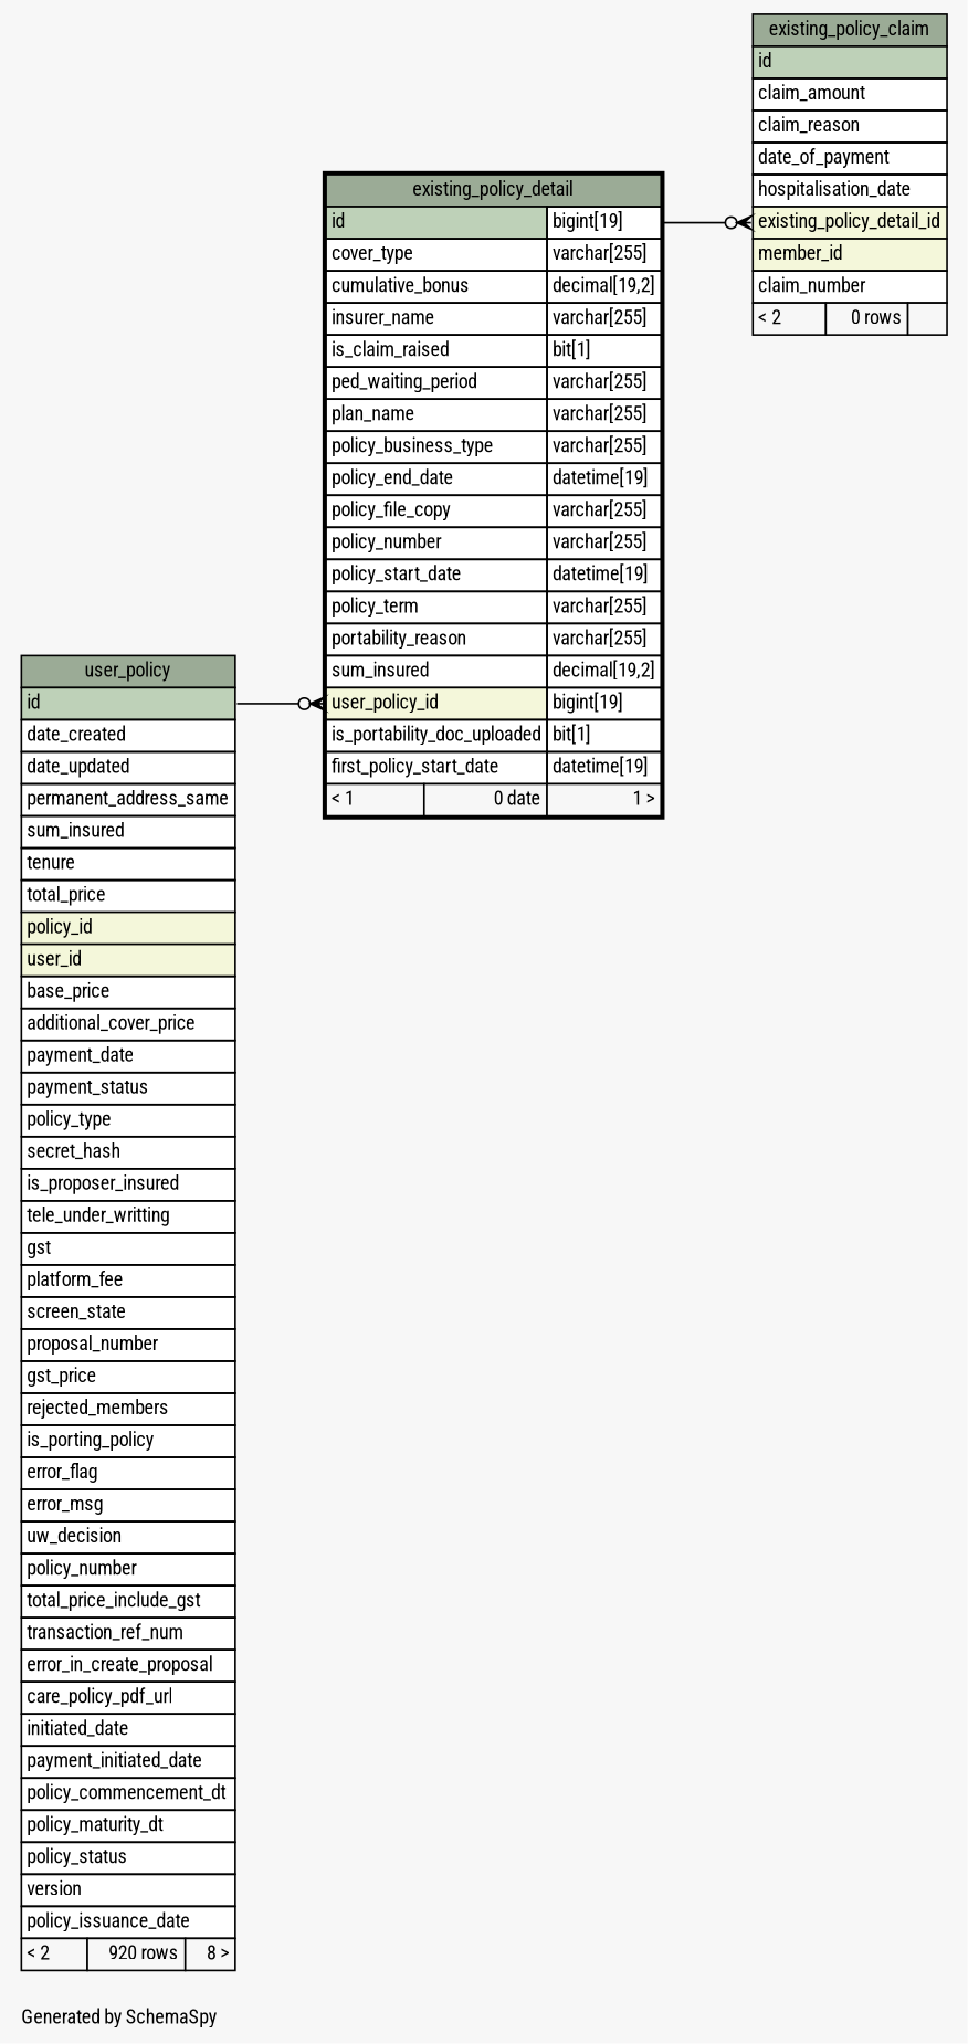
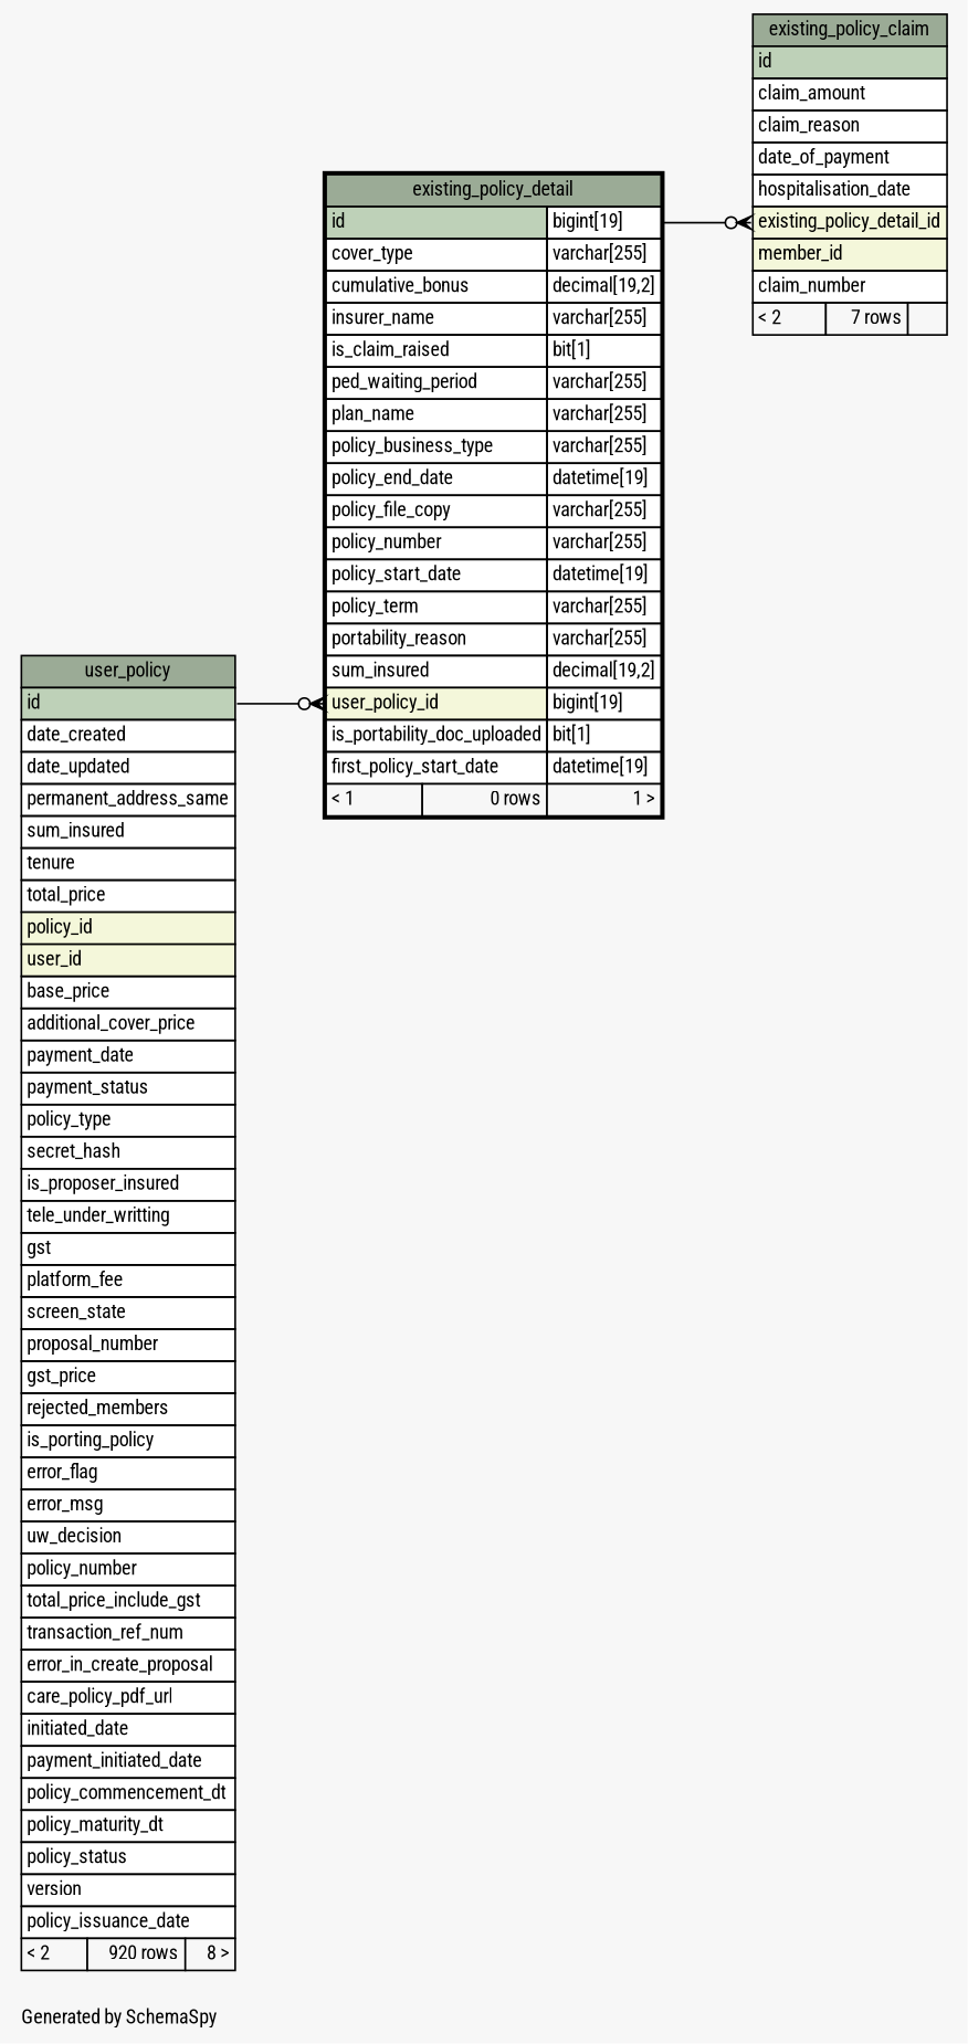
  digraph {
    bgcolor="#f7f7f7"
    fontname="Roboto Condensed"
    fontsize=11
    label="\nGenerated by SchemaSpy"
    labeljust=l
    nodesep=0.18
    rankdir=RL
    ranksep=0.46
    node [fontname="Roboto Condensed" fontsize=11 shape=plaintext]
    edge [arrowhead=none arrowsize=0.8 arrowtail=crowodot dir=back fontname="Roboto Condensed"]
-   n1 [label=<     <TABLE BORDER="0" CELLBORDER="1" CELLSPACING="0" BGCOLOR="#ffffff">       <TR><TD COLSPAN="3" BGCOLOR="#9bab96" ALIGN="CENTER">existing_policy_claim</TD></TR>       <TR><TD PORT="id" COLSPAN="3" BGCOLOR="#bed1b8" ALIGN="LEFT">id</TD></TR>       <TR><TD PORT="claim_amount" COLSPAN="3" ALIGN="LEFT">claim_amount</TD></TR>       <TR><TD PORT="claim_reason" COLSPAN="3" ALIGN="LEFT">claim_reason</TD></TR>       <TR><TD PORT="date_of_payment" COLSPAN="3" ALIGN="LEFT">date_of_payment</TD></TR>       <TR><TD PORT="hospitalisation_date" COLSPAN="3" ALIGN="LEFT">hospitalisation_date</TD></TR>       <TR><TD PORT="existing_policy_detail_id" COLSPAN="3" BGCOLOR="#f4f7da" ALIGN="LEFT">existing_policy_detail_id</TD></TR>       <TR><TD PORT="member_id" COLSPAN="3" BGCOLOR="#f4f7da" ALIGN="LEFT">member_id</TD></TR>       <TR><TD PORT="claim_number" COLSPAN="3" ALIGN="LEFT">claim_number</TD></TR>       <TR><TD ALIGN="LEFT" BGCOLOR="#f7f7f7">&lt; 2</TD><TD ALIGN="RIGHT" BGCOLOR="#f7f7f7">0 rows</TD><TD ALIGN="RIGHT" BGCOLOR="#f7f7f7">  </TD></TR>     </TABLE>>]
-   n2 [label=<     <TABLE BORDER="2" CELLBORDER="1" CELLSPACING="0" BGCOLOR="#ffffff">       <TR><TD COLSPAN="3" BGCOLOR="#9bab96" ALIGN="CENTER">existing_policy_detail</TD></TR>       <TR><TD PORT="id" COLSPAN="2" BGCOLOR="#bed1b8" ALIGN="LEFT">id</TD><TD PORT="id.type" ALIGN="LEFT">bigint[19]</TD></TR>       <TR><TD PORT="cover_type" COLSPAN="2" ALIGN="LEFT">cover_type</TD><TD PORT="cover_type.type" ALIGN="LEFT">varchar[255]</TD></TR>       <TR><TD PORT="cumulative_bonus" COLSPAN="2" ALIGN="LEFT">cumulative_bonus</TD><TD PORT="cumulative_bonus.type" ALIGN="LEFT">decimal[19,2]</TD></TR>       <TR><TD PORT="insurer_name" COLSPAN="2" ALIGN="LEFT">insurer_name</TD><TD PORT="insurer_name.type" ALIGN="LEFT">varchar[255]</TD></TR>       <TR><TD PORT="is_claim_raised" COLSPAN="2" ALIGN="LEFT">is_claim_raised</TD><TD PORT="is_claim_raised.type" ALIGN="LEFT">bit[1]</TD></TR>       <TR><TD PORT="ped_waiting_period" COLSPAN="2" ALIGN="LEFT">ped_waiting_period</TD><TD PORT="ped_waiting_period.type" ALIGN="LEFT">varchar[255]</TD></TR>       <TR><TD PORT="plan_name" COLSPAN="2" ALIGN="LEFT">plan_name</TD><TD PORT="plan_name.type" ALIGN="LEFT">varchar[255]</TD></TR>       <TR><TD PORT="policy_business_type" COLSPAN="2" ALIGN="LEFT">policy_business_type</TD><TD PORT="policy_business_type.type" ALIGN="LEFT">varchar[255]</TD></TR>       <TR><TD PORT="policy_end_date" COLSPAN="2" ALIGN="LEFT">policy_end_date</TD><TD PORT="policy_end_date.type" ALIGN="LEFT">datetime[19]</TD></TR>       <TR><TD PORT="policy_file_copy" COLSPAN="2" ALIGN="LEFT">policy_file_copy</TD><TD PORT="policy_file_copy.type" ALIGN="LEFT">varchar[255]</TD></TR>       <TR><TD PORT="policy_number" COLSPAN="2" ALIGN="LEFT">policy_number</TD><TD PORT="policy_number.type" ALIGN="LEFT">varchar[255]</TD></TR>       <TR><TD PORT="policy_start_date" COLSPAN="2" ALIGN="LEFT">policy_start_date</TD><TD PORT="policy_start_date.type" ALIGN="LEFT">datetime[19]</TD></TR>       <TR><TD PORT="policy_term" COLSPAN="2" ALIGN="LEFT">policy_term</TD><TD PORT="policy_term.type" ALIGN="LEFT">varchar[255]</TD></TR>       <TR><TD PORT="portability_reason" COLSPAN="2" ALIGN="LEFT">portability_reason</TD><TD PORT="portability_reason.type" ALIGN="LEFT">varchar[255]</TD></TR>       <TR><TD PORT="sum_insured" COLSPAN="2" ALIGN="LEFT">sum_insured</TD><TD PORT="sum_insured.type" ALIGN="LEFT">decimal[19,2]</TD></TR>       <TR><TD PORT="user_policy_id" COLSPAN="2" BGCOLOR="#f4f7da" ALIGN="LEFT">user_policy_id</TD><TD PORT="user_policy_id.type" ALIGN="LEFT">bigint[19]</TD></TR>       <TR><TD PORT="is_portability_doc_uploaded" COLSPAN="2" ALIGN="LEFT">is_portability_doc_uploaded</TD><TD PORT="is_portability_doc_uploaded.type" ALIGN="LEFT">bit[1]</TD></TR>       <TR><TD PORT="first_policy_start_date" COLSPAN="2" ALIGN="LEFT">first_policy_start_date</TD><TD PORT="first_policy_start_date.type" ALIGN="LEFT">datetime[19]</TD></TR>       <TR><TD ALIGN="LEFT" BGCOLOR="#f7f7f7">&lt; 1</TD><TD ALIGN="RIGHT" BGCOLOR="#f7f7f7">0 date</TD><TD ALIGN="RIGHT" BGCOLOR="#f7f7f7">1 &gt;</TD></TR>     </TABLE>>]
+   n1 [label=<     <TABLE BORDER="0" CELLBORDER="1" CELLSPACING="0" BGCOLOR="#ffffff">       <TR><TD COLSPAN="3" BGCOLOR="#9bab96" ALIGN="CENTER">existing_policy_claim</TD></TR>       <TR><TD PORT="id" COLSPAN="3" BGCOLOR="#bed1b8" ALIGN="LEFT">id</TD></TR>       <TR><TD PORT="claim_amount" COLSPAN="3" ALIGN="LEFT">claim_amount</TD></TR>       <TR><TD PORT="claim_reason" COLSPAN="3" ALIGN="LEFT">claim_reason</TD></TR>       <TR><TD PORT="date_of_payment" COLSPAN="3" ALIGN="LEFT">date_of_payment</TD></TR>       <TR><TD PORT="hospitalisation_date" COLSPAN="3" ALIGN="LEFT">hospitalisation_date</TD></TR>       <TR><TD PORT="existing_policy_detail_id" COLSPAN="3" BGCOLOR="#f4f7da" ALIGN="LEFT">existing_policy_detail_id</TD></TR>       <TR><TD PORT="member_id" COLSPAN="3" BGCOLOR="#f4f7da" ALIGN="LEFT">member_id</TD></TR>       <TR><TD PORT="claim_number" COLSPAN="3" ALIGN="LEFT">claim_number</TD></TR>       <TR><TD ALIGN="LEFT" BGCOLOR="#f7f7f7">&lt; 2</TD><TD ALIGN="RIGHT" BGCOLOR="#f7f7f7">7 rows</TD><TD ALIGN="RIGHT" BGCOLOR="#f7f7f7">  </TD></TR>     </TABLE>>]
+   n2 [label=<     <TABLE BORDER="2" CELLBORDER="1" CELLSPACING="0" BGCOLOR="#ffffff">       <TR><TD COLSPAN="3" BGCOLOR="#9bab96" ALIGN="CENTER">existing_policy_detail</TD></TR>       <TR><TD PORT="id" COLSPAN="2" BGCOLOR="#bed1b8" ALIGN="LEFT">id</TD><TD PORT="id.type" ALIGN="LEFT">bigint[19]</TD></TR>       <TR><TD PORT="cover_type" COLSPAN="2" ALIGN="LEFT">cover_type</TD><TD PORT="cover_type.type" ALIGN="LEFT">varchar[255]</TD></TR>       <TR><TD PORT="cumulative_bonus" COLSPAN="2" ALIGN="LEFT">cumulative_bonus</TD><TD PORT="cumulative_bonus.type" ALIGN="LEFT">decimal[19,2]</TD></TR>       <TR><TD PORT="insurer_name" COLSPAN="2" ALIGN="LEFT">insurer_name</TD><TD PORT="insurer_name.type" ALIGN="LEFT">varchar[255]</TD></TR>       <TR><TD PORT="is_claim_raised" COLSPAN="2" ALIGN="LEFT">is_claim_raised</TD><TD PORT="is_claim_raised.type" ALIGN="LEFT">bit[1]</TD></TR>       <TR><TD PORT="ped_waiting_period" COLSPAN="2" ALIGN="LEFT">ped_waiting_period</TD><TD PORT="ped_waiting_period.type" ALIGN="LEFT">varchar[255]</TD></TR>       <TR><TD PORT="plan_name" COLSPAN="2" ALIGN="LEFT">plan_name</TD><TD PORT="plan_name.type" ALIGN="LEFT">varchar[255]</TD></TR>       <TR><TD PORT="policy_business_type" COLSPAN="2" ALIGN="LEFT">policy_business_type</TD><TD PORT="policy_business_type.type" ALIGN="LEFT">varchar[255]</TD></TR>       <TR><TD PORT="policy_end_date" COLSPAN="2" ALIGN="LEFT">policy_end_date</TD><TD PORT="policy_end_date.type" ALIGN="LEFT">datetime[19]</TD></TR>       <TR><TD PORT="policy_file_copy" COLSPAN="2" ALIGN="LEFT">policy_file_copy</TD><TD PORT="policy_file_copy.type" ALIGN="LEFT">varchar[255]</TD></TR>       <TR><TD PORT="policy_number" COLSPAN="2" ALIGN="LEFT">policy_number</TD><TD PORT="policy_number.type" ALIGN="LEFT">varchar[255]</TD></TR>       <TR><TD PORT="policy_start_date" COLSPAN="2" ALIGN="LEFT">policy_start_date</TD><TD PORT="policy_start_date.type" ALIGN="LEFT">datetime[19]</TD></TR>       <TR><TD PORT="policy_term" COLSPAN="2" ALIGN="LEFT">policy_term</TD><TD PORT="policy_term.type" ALIGN="LEFT">varchar[255]</TD></TR>       <TR><TD PORT="portability_reason" COLSPAN="2" ALIGN="LEFT">portability_reason</TD><TD PORT="portability_reason.type" ALIGN="LEFT">varchar[255]</TD></TR>       <TR><TD PORT="sum_insured" COLSPAN="2" ALIGN="LEFT">sum_insured</TD><TD PORT="sum_insured.type" ALIGN="LEFT">decimal[19,2]</TD></TR>       <TR><TD PORT="user_policy_id" COLSPAN="2" BGCOLOR="#f4f7da" ALIGN="LEFT">user_policy_id</TD><TD PORT="user_policy_id.type" ALIGN="LEFT">bigint[19]</TD></TR>       <TR><TD PORT="is_portability_doc_uploaded" COLSPAN="2" ALIGN="LEFT">is_portability_doc_uploaded</TD><TD PORT="is_portability_doc_uploaded.type" ALIGN="LEFT">bit[1]</TD></TR>       <TR><TD PORT="first_policy_start_date" COLSPAN="2" ALIGN="LEFT">first_policy_start_date</TD><TD PORT="first_policy_start_date.type" ALIGN="LEFT">datetime[19]</TD></TR>       <TR><TD ALIGN="LEFT" BGCOLOR="#f7f7f7">&lt; 1</TD><TD ALIGN="RIGHT" BGCOLOR="#f7f7f7">0 rows</TD><TD ALIGN="RIGHT" BGCOLOR="#f7f7f7">1 &gt;</TD></TR>     </TABLE>>]
    n3 [label=<     <TABLE BORDER="0" CELLBORDER="1" CELLSPACING="0" BGCOLOR="#ffffff">       <TR><TD COLSPAN="3" BGCOLOR="#9bab96" ALIGN="CENTER">user_policy</TD></TR>       <TR><TD PORT="id" COLSPAN="3" BGCOLOR="#bed1b8" ALIGN="LEFT">id</TD></TR>       <TR><TD PORT="date_created" COLSPAN="3" ALIGN="LEFT">date_created</TD></TR>       <TR><TD PORT="date_updated" COLSPAN="3" ALIGN="LEFT">date_updated</TD></TR>       <TR><TD PORT="permanent_address_same" COLSPAN="3" ALIGN="LEFT">permanent_address_same</TD></TR>       <TR><TD PORT="sum_insured" COLSPAN="3" ALIGN="LEFT">sum_insured</TD></TR>       <TR><TD PORT="tenure" COLSPAN="3" ALIGN="LEFT">tenure</TD></TR>       <TR><TD PORT="total_price" COLSPAN="3" ALIGN="LEFT">total_price</TD></TR>       <TR><TD PORT="policy_id" COLSPAN="3" BGCOLOR="#f4f7da" ALIGN="LEFT">policy_id</TD></TR>       <TR><TD PORT="user_id" COLSPAN="3" BGCOLOR="#f4f7da" ALIGN="LEFT">user_id</TD></TR>       <TR><TD PORT="base_price" COLSPAN="3" ALIGN="LEFT">base_price</TD></TR>       <TR><TD PORT="additional_cover_price" COLSPAN="3" ALIGN="LEFT">additional_cover_price</TD></TR>       <TR><TD PORT="payment_date" COLSPAN="3" ALIGN="LEFT">payment_date</TD></TR>       <TR><TD PORT="payment_status" COLSPAN="3" ALIGN="LEFT">payment_status</TD></TR>       <TR><TD PORT="policy_type" COLSPAN="3" ALIGN="LEFT">policy_type</TD></TR>       <TR><TD PORT="secret_hash" COLSPAN="3" ALIGN="LEFT">secret_hash</TD></TR>       <TR><TD PORT="is_proposer_insured" COLSPAN="3" ALIGN="LEFT">is_proposer_insured</TD></TR>       <TR><TD PORT="tele_under_writting" COLSPAN="3" ALIGN="LEFT">tele_under_writting</TD></TR>       <TR><TD PORT="gst" COLSPAN="3" ALIGN="LEFT">gst</TD></TR>       <TR><TD PORT="platform_fee" COLSPAN="3" ALIGN="LEFT">platform_fee</TD></TR>       <TR><TD PORT="screen_state" COLSPAN="3" ALIGN="LEFT">screen_state</TD></TR>       <TR><TD PORT="proposal_number" COLSPAN="3" ALIGN="LEFT">proposal_number</TD></TR>       <TR><TD PORT="gst_price" COLSPAN="3" ALIGN="LEFT">gst_price</TD></TR>       <TR><TD PORT="rejected_members" COLSPAN="3" ALIGN="LEFT">rejected_members</TD></TR>       <TR><TD PORT="is_porting_policy" COLSPAN="3" ALIGN="LEFT">is_porting_policy</TD></TR>       <TR><TD PORT="error_flag" COLSPAN="3" ALIGN="LEFT">error_flag</TD></TR>       <TR><TD PORT="error_msg" COLSPAN="3" ALIGN="LEFT">error_msg</TD></TR>       <TR><TD PORT="uw_decision" COLSPAN="3" ALIGN="LEFT">uw_decision</TD></TR>       <TR><TD PORT="policy_number" COLSPAN="3" ALIGN="LEFT">policy_number</TD></TR>       <TR><TD PORT="total_price_include_gst" COLSPAN="3" ALIGN="LEFT">total_price_include_gst</TD></TR>       <TR><TD PORT="transaction_ref_num" COLSPAN="3" ALIGN="LEFT">transaction_ref_num</TD></TR>       <TR><TD PORT="error_in_create_proposal" COLSPAN="3" ALIGN="LEFT">error_in_create_proposal</TD></TR>       <TR><TD PORT="care_policy_pdf_url" COLSPAN="3" ALIGN="LEFT">care_policy_pdf_url</TD></TR>       <TR><TD PORT="initiated_date" COLSPAN="3" ALIGN="LEFT">initiated_date</TD></TR>       <TR><TD PORT="payment_initiated_date" COLSPAN="3" ALIGN="LEFT">payment_initiated_date</TD></TR>       <TR><TD PORT="policy_commencement_dt" COLSPAN="3" ALIGN="LEFT">policy_commencement_dt</TD></TR>       <TR><TD PORT="policy_maturity_dt" COLSPAN="3" ALIGN="LEFT">policy_maturity_dt</TD></TR>       <TR><TD PORT="policy_status" COLSPAN="3" ALIGN="LEFT">policy_status</TD></TR>       <TR><TD PORT="version" COLSPAN="3" ALIGN="LEFT">version</TD></TR>       <TR><TD PORT="policy_issuance_date" COLSPAN="3" ALIGN="LEFT">policy_issuance_date</TD></TR>       <TR><TD ALIGN="LEFT" BGCOLOR="#f7f7f7">&lt; 2</TD><TD ALIGN="RIGHT" BGCOLOR="#f7f7f7">920 rows</TD><TD ALIGN="RIGHT" BGCOLOR="#f7f7f7">8 &gt;</TD></TR>     </TABLE>>]
    n1 -> n2 [headport="id.type:e" tailport="existing_policy_detail_id:w"]
    n2 -> n3 [headport="id:e" tailport="user_policy_id:w"]
  }
